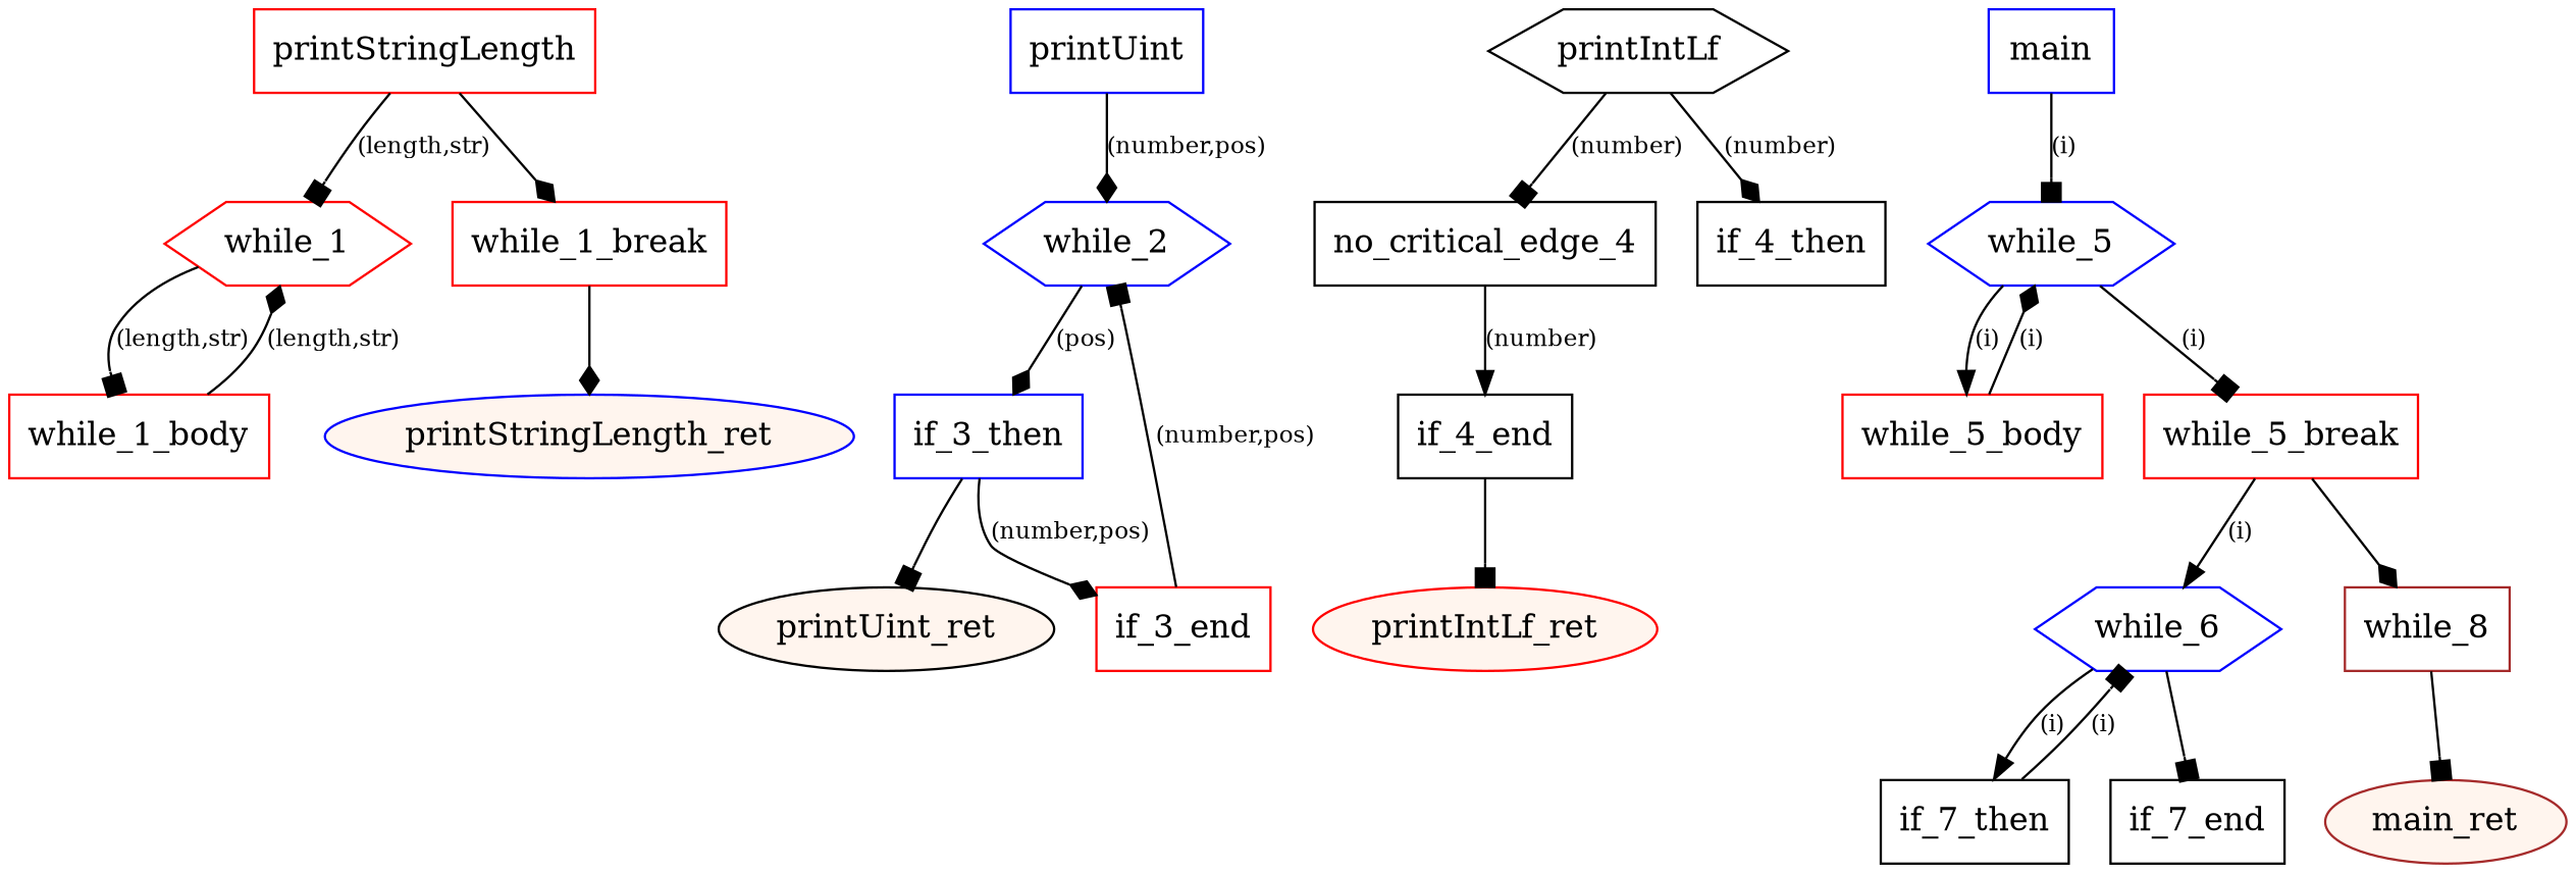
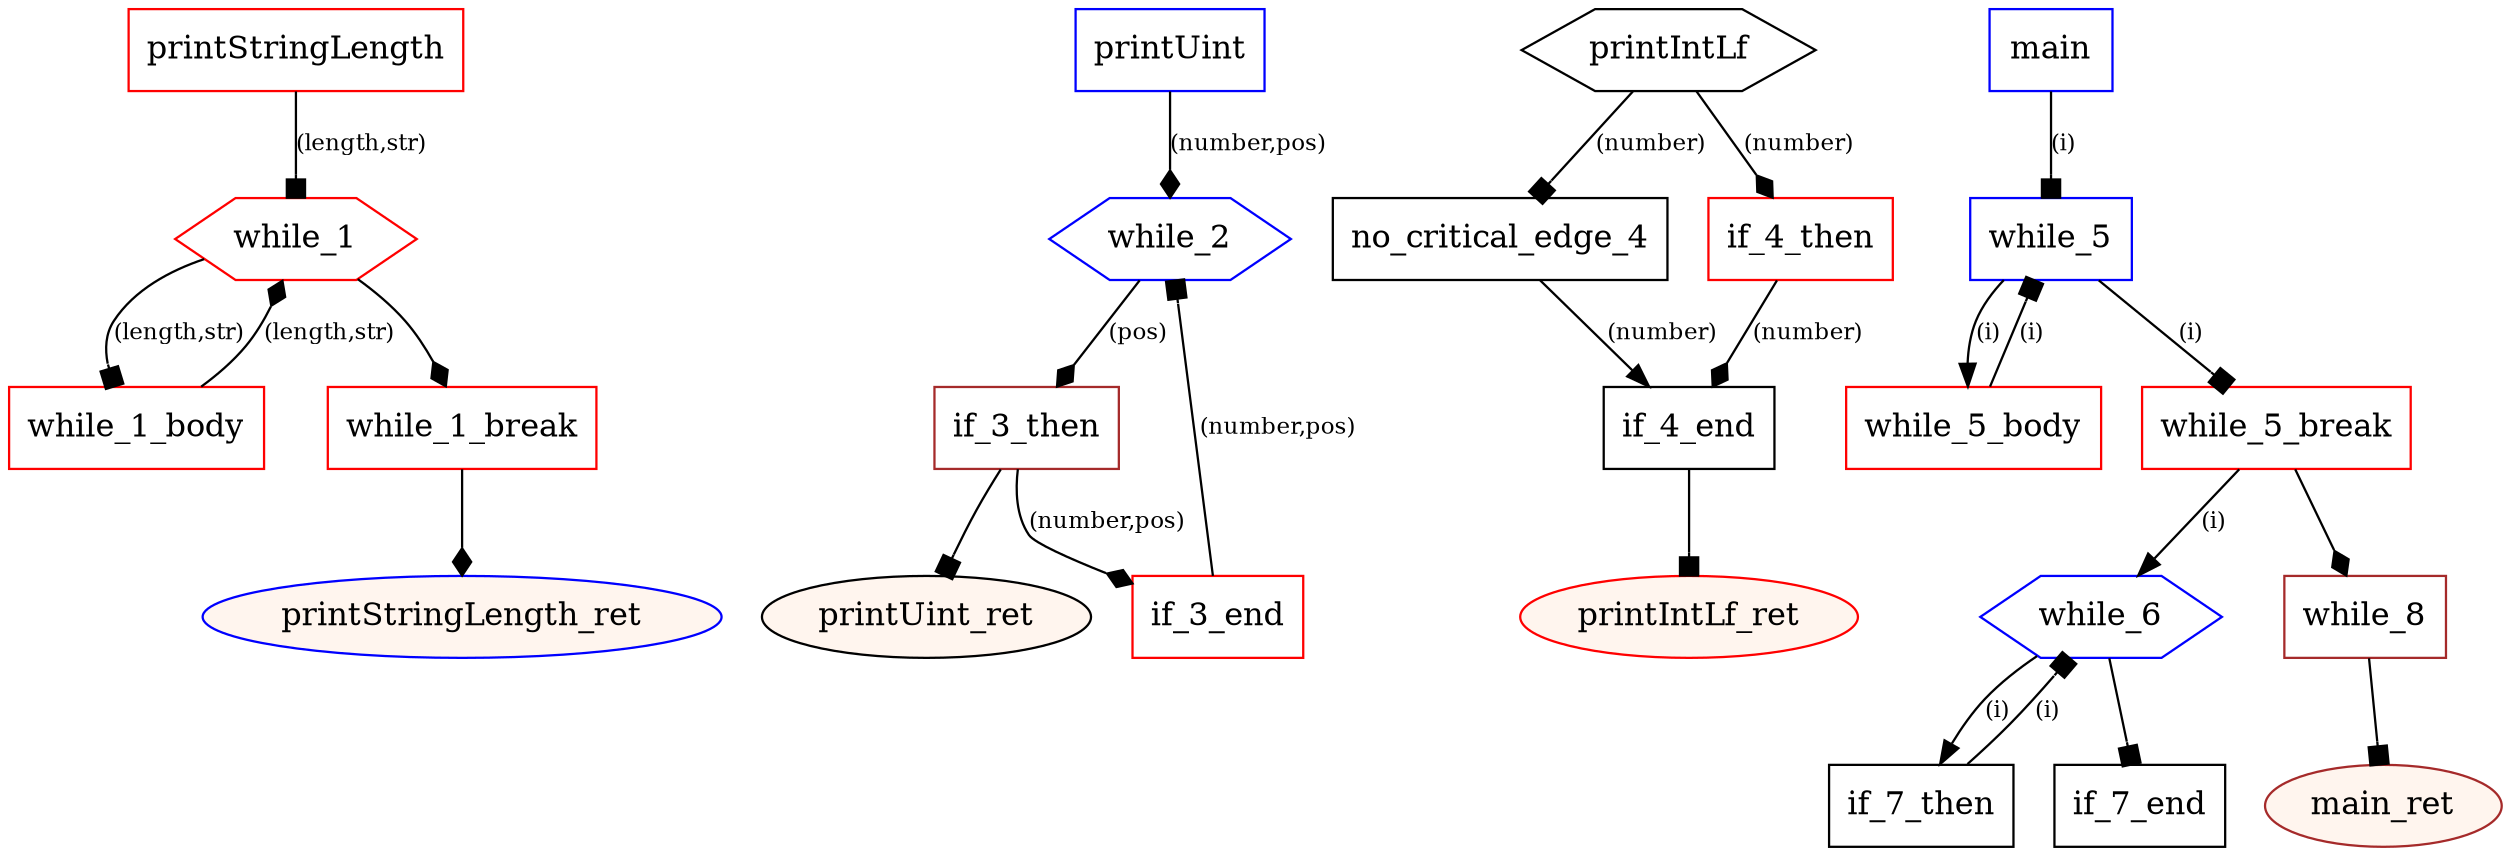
  digraph {
    node [color=red shape=box]
    edge [arrowhead=box fontsize="10pt"]
    n1 [label=printStringLength]
    n2 [label=while_1 shape=hexagon]
    n3 [label=while_1_body]
    n4 [label=while_1_break]
    n5 [color=blue fillcolor="#fff5ee" label=printStringLength_ret shape=oval style=filled]
    n6 [color=blue label=printUint]
    n7 [color=blue label=while_2 shape=hexagon]
    n8 [label=if_3_end]
-   n9 [color=blue label=if_3_then]
+   n9 [color=brown label=if_3_then]
    n10 [color=black fillcolor="#fff5ee" label=printUint_ret shape=oval style=filled]
    n11 [color=black label=printIntLf shape=hexagon]
    n12 [color=black label=no_critical_edge_4]
-   n13 [color=black label=if_4_then]
+   n13 [label=if_4_then]
    n14 [color=black label=if_4_end]
    n15 [fillcolor="#fff5ee" label=printIntLf_ret shape=oval style=filled]
    n16 [color=blue label=main]
-   n17 [color=blue label=while_5 shape=hexagon]
+   n17 [color=blue label=while_5]
    n18 [label=while_5_body]
    n19 [label=while_5_break]
    n20 [color=blue label=while_6 shape=hexagon]
    n21 [color=black label=if_7_then]
    n22 [color=black label=if_7_end]
    n23 [color=brown label=while_8]
    n24 [color=brown fillcolor="#fff5ee" label=main_ret shape=oval style=filled]
    subgraph sub_1 {
      n1
      n2
      n3
      n4
      n5
    }
    subgraph sub_2 {
      n6
      n7
      n8
      n9
      n10
    }
    subgraph sub_3 {
      n11
      n12
      n13
      n14
      n15
    }
    subgraph sub_4 {
      n16
      n17
      n18
      n19
      n20
      n21
      n22
      n23
      n24
    }
    n1 -> n2 [label="(length,str)"]
    n2 -> n3 [label="(length,str)"]
-   n1 -> n4 [arrowhead=diamond]
+   n2 -> n4 [arrowhead=diamond]
    n3 -> n2 [arrowhead=diamond label="(length,str)"]
    n4 -> n5 [arrowhead=diamond]
    n6 -> n7 [arrowhead=diamond label="(number,pos)"]
    n7 -> n9 [arrowhead=diamond label="(pos)"]
    n8 -> n7 [label="(number,pos)"]
    n9 -> n8 [arrowhead=diamond label="(number,pos)"]
    n9 -> n10
    n11 -> n12 [label="(number)"]
    n11 -> n13 [arrowhead=diamond label="(number)"]
    n12 -> n14 [arrowhead=normal label="(number)"]
+   n13 -> n14 [arrowhead=diamond label="(number)"]
    n14 -> n15
    n16 -> n17 [label="(i)"]
    n17 -> n18 [arrowhead=normal label="(i)"]
    n17 -> n19 [label="(i)"]
-   n18 -> n17 [arrowhead=diamond label="(i)"]
+   n18 -> n17 [label="(i)"]
    n19 -> n20 [arrowhead=normal label="(i)"]
    n19 -> n23 [arrowhead=diamond]
    n20 -> n21 [arrowhead=normal label="(i)"]
    n20 -> n22
    n21 -> n20 [label="(i)"]
    n23 -> n24
  }
